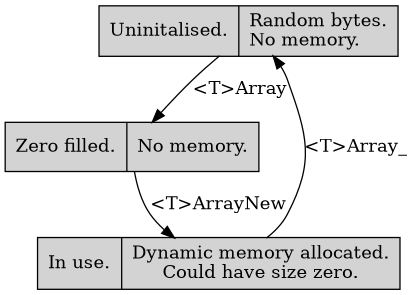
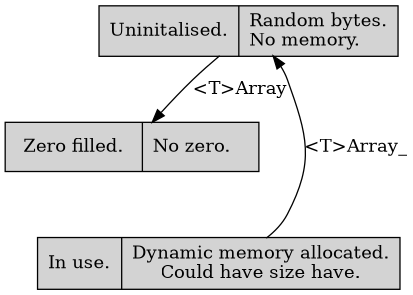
  digraph {
    node [shape=record style=filled]
    n1 [label="Uninitalised.|Random bytes.\lNo memory.\l"]
-   n2 [label="Zero filled.|No memory.\l"]
-   n3 [label="In use.|Dynamic memory allocated.\nCould have size zero."]
+   n2 [label="Zero filled.|No zero.\l"]
+   n3 [label="In use.|Dynamic memory allocated.\nCould have size have."]
    n1 -> n2 [label="<T>Array"]
-   n2 -> n3 [label="<T>ArrayNew\l"]
    n3 -> n1 [label="<T>Array_"]
  }
